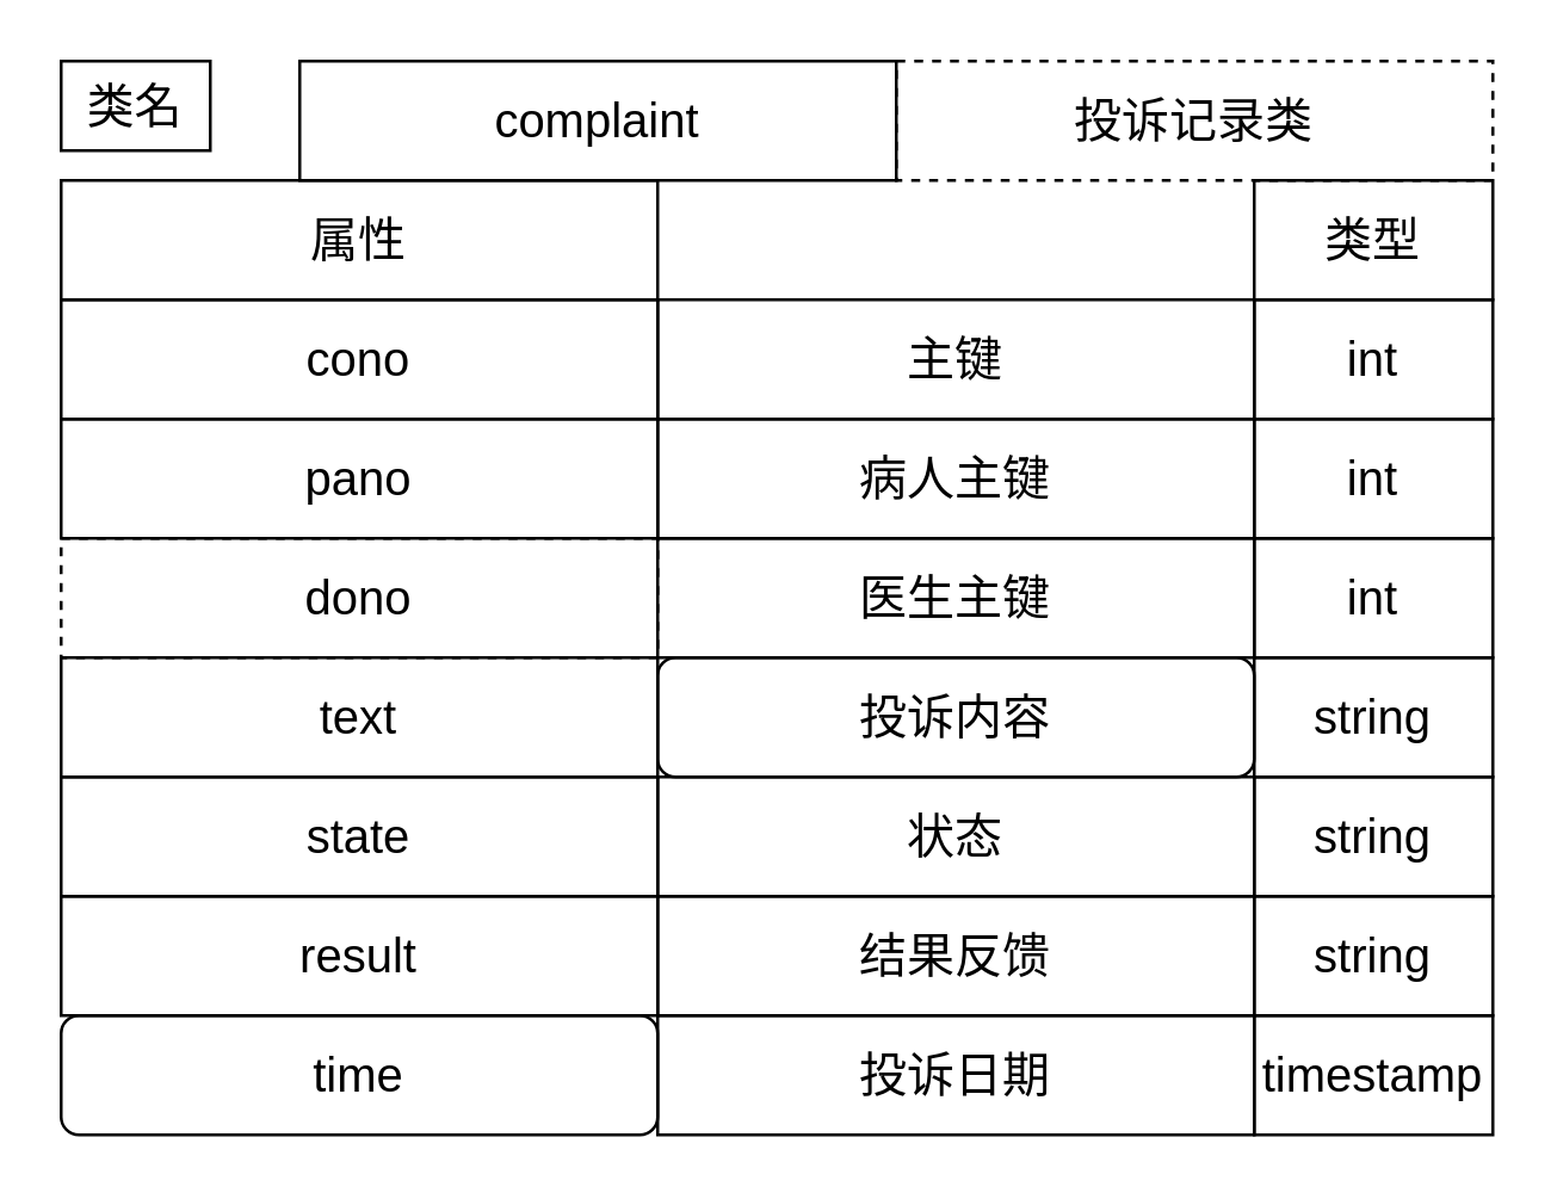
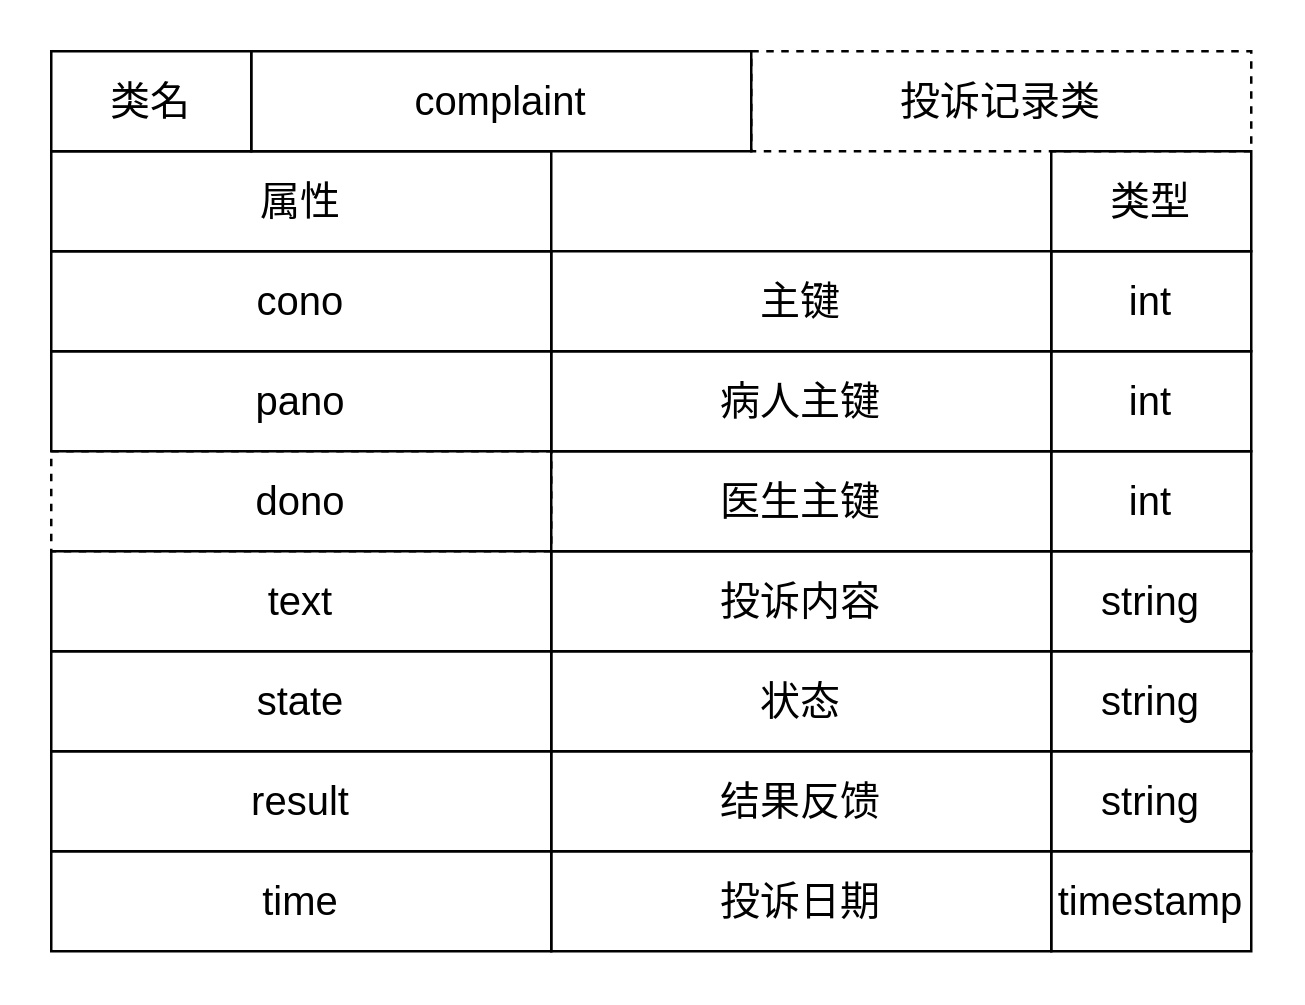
  <mxCell id="0" />
  <mxCell id="1" parent="0" />
- <mxCell id="2" value="&lt;font style=&quot;font-size: 16px;&quot;&gt;类名&lt;/font&gt;" style="rounded=0;whiteSpace=wrap;html=1;fillColor=none;" parent="1" vertex="1"><mxGeometry x="20" y="20" width="50" height="30" as="geometry" /></mxCell>
+ <mxCell id="2" value="&lt;font style=&quot;font-size: 16px;&quot;&gt;类名&lt;/font&gt;" style="rounded=0;whiteSpace=wrap;html=1;fillColor=none;" parent="1" vertex="1"><mxGeometry x="20" y="20" width="80" height="40" as="geometry" /></mxCell>
  <mxCell id="3" value="&lt;font style=&quot;font-size: 16px;&quot;&gt;complaint&lt;/font&gt;" style="rounded=0;whiteSpace=wrap;html=1;fillColor=none;" parent="1" vertex="1"><mxGeometry x="100" y="20" width="200" height="40" as="geometry" /></mxCell>
  <mxCell id="4" value="&lt;span style=&quot;font-size: 16px;&quot;&gt;投诉记录类&lt;/span&gt;" style="rounded=0;whiteSpace=wrap;html=1;fillColor=none;dashed=1;" parent="1" vertex="1"><mxGeometry x="300" y="20" width="200" height="40" as="geometry" /></mxCell>
  <mxCell id="5" value="&lt;font style=&quot;font-size: 16px;&quot;&gt;属性&lt;/font&gt;" style="rounded=0;whiteSpace=wrap;html=1;fillColor=none;" parent="1" vertex="1"><mxGeometry x="20" y="60" width="200" height="40" as="geometry" /></mxCell>
  <mxCell id="6" value="&lt;font style=&quot;font-size: 16px;&quot;&gt;类型&lt;/font&gt;" style="rounded=0;whiteSpace=wrap;html=1;fillColor=none;" parent="1" vertex="1"><mxGeometry x="420" y="60" width="80" height="40" as="geometry" /></mxCell>
  <mxCell id="7" value="&lt;font style=&quot;font-size: 16px;&quot;&gt;cono&lt;/font&gt;" style="rounded=0;whiteSpace=wrap;html=1;fillColor=none;" parent="1" vertex="1"><mxGeometry x="20" y="100" width="200" height="40" as="geometry" /></mxCell>
  <mxCell id="8" value="&lt;span style=&quot;font-size: 16px;&quot;&gt;主键&lt;/span&gt;" style="rounded=0;whiteSpace=wrap;html=1;fillColor=none;" parent="1" vertex="1"><mxGeometry x="220" y="100" width="200" height="40" as="geometry" /></mxCell>
  <mxCell id="9" value="&lt;font style=&quot;font-size: 16px;&quot;&gt;int&lt;/font&gt;" style="rounded=0;whiteSpace=wrap;html=1;fillColor=none;" parent="1" vertex="1"><mxGeometry x="420" y="100" width="80" height="40" as="geometry" /></mxCell>
  <mxCell id="10" value="&lt;font style=&quot;font-size: 16px;&quot;&gt;text&lt;/font&gt;" style="rounded=0;whiteSpace=wrap;html=1;fillColor=none;" parent="1" vertex="1"><mxGeometry x="20" y="220" width="200" height="40" as="geometry" /></mxCell>
- <mxCell id="11" value="&lt;span style=&quot;font-size: 16px;&quot;&gt;投诉内容&lt;/span&gt;" style="whiteSpace=wrap;html=1;fillColor=none;rounded=1;" parent="1" vertex="1"><mxGeometry x="220" y="220" width="200" height="40" as="geometry" /></mxCell>
+ <mxCell id="11" value="&lt;span style=&quot;font-size: 16px;&quot;&gt;投诉内容&lt;/span&gt;" style="rounded=0;whiteSpace=wrap;html=1;fillColor=none;" parent="1" vertex="1"><mxGeometry x="220" y="220" width="200" height="40" as="geometry" /></mxCell>
  <mxCell id="12" value="&lt;font style=&quot;font-size: 16px;&quot;&gt;string&lt;/font&gt;" style="rounded=0;whiteSpace=wrap;html=1;fillColor=none;" parent="1" vertex="1"><mxGeometry x="420" y="220" width="80" height="40" as="geometry" /></mxCell>
  <mxCell id="13" value="&lt;font style=&quot;font-size: 16px;&quot;&gt;pano&lt;/font&gt;" style="rounded=0;whiteSpace=wrap;html=1;fillColor=none;" parent="1" vertex="1"><mxGeometry x="20" y="140" width="200" height="40" as="geometry" /></mxCell>
  <mxCell id="14" value="&lt;span style=&quot;font-size: 16px;&quot;&gt;病人主键&lt;/span&gt;" style="rounded=0;whiteSpace=wrap;html=1;fillColor=none;" parent="1" vertex="1"><mxGeometry x="220" y="140" width="200" height="40" as="geometry" /></mxCell>
  <mxCell id="15" value="&lt;font style=&quot;font-size: 16px;&quot;&gt;int&lt;/font&gt;" style="rounded=0;whiteSpace=wrap;html=1;fillColor=none;" parent="1" vertex="1"><mxGeometry x="420" y="140" width="80" height="40" as="geometry" /></mxCell>
  <mxCell id="16" value="&lt;font style=&quot;font-size: 16px;&quot;&gt;dono&lt;/font&gt;" style="rounded=0;whiteSpace=wrap;html=1;fillColor=none;dashed=1;" parent="1" vertex="1"><mxGeometry x="20" y="180" width="200" height="40" as="geometry" /></mxCell>
  <mxCell id="17" value="&lt;span style=&quot;font-size: 16px;&quot;&gt;医生主键&lt;/span&gt;" style="rounded=0;whiteSpace=wrap;html=1;fillColor=none;" parent="1" vertex="1"><mxGeometry x="220" y="180" width="200" height="40" as="geometry" /></mxCell>
  <mxCell id="18" value="&lt;font style=&quot;font-size: 16px;&quot;&gt;int&lt;/font&gt;" style="rounded=0;whiteSpace=wrap;html=1;fillColor=none;" parent="1" vertex="1"><mxGeometry x="420" y="180" width="80" height="40" as="geometry" /></mxCell>
  <mxCell id="19" value="&lt;font style=&quot;font-size: 16px;&quot;&gt;state&lt;/font&gt;" style="rounded=0;whiteSpace=wrap;html=1;fillColor=none;" parent="1" vertex="1"><mxGeometry x="20" y="260" width="200" height="40" as="geometry" /></mxCell>
  <mxCell id="20" value="&lt;span style=&quot;font-size: 16px;&quot;&gt;状态&lt;/span&gt;" style="rounded=0;whiteSpace=wrap;html=1;fillColor=none;" parent="1" vertex="1"><mxGeometry x="220" y="260" width="200" height="40" as="geometry" /></mxCell>
  <mxCell id="21" value="&lt;font style=&quot;font-size: 16px;&quot;&gt;string&lt;/font&gt;" style="rounded=0;whiteSpace=wrap;html=1;fillColor=none;" parent="1" vertex="1"><mxGeometry x="420" y="260" width="80" height="40" as="geometry" /></mxCell>
  <mxCell id="22" value="&lt;font style=&quot;font-size: 16px;&quot;&gt;result&lt;/font&gt;" style="rounded=0;whiteSpace=wrap;html=1;fillColor=none;" parent="1" vertex="1"><mxGeometry x="20" y="300" width="200" height="40" as="geometry" /></mxCell>
  <mxCell id="23" value="&lt;span style=&quot;font-size: 16px;&quot;&gt;结果反馈&lt;/span&gt;" style="rounded=0;whiteSpace=wrap;html=1;fillColor=none;" parent="1" vertex="1"><mxGeometry x="220" y="300" width="200" height="40" as="geometry" /></mxCell>
  <mxCell id="24" value="&lt;font style=&quot;font-size: 16px;&quot;&gt;string&lt;/font&gt;" style="rounded=0;whiteSpace=wrap;html=1;fillColor=none;" parent="1" vertex="1"><mxGeometry x="420" y="300" width="80" height="40" as="geometry" /></mxCell>
- <mxCell id="25" value="&lt;font style=&quot;font-size: 16px;&quot;&gt;time&lt;/font&gt;" style="whiteSpace=wrap;html=1;fillColor=none;rounded=1;" parent="1" vertex="1"><mxGeometry x="20" y="340" width="200" height="40" as="geometry" /></mxCell>
+ <mxCell id="25" value="&lt;font style=&quot;font-size: 16px;&quot;&gt;time&lt;/font&gt;" style="rounded=0;whiteSpace=wrap;html=1;fillColor=none;" parent="1" vertex="1"><mxGeometry x="20" y="340" width="200" height="40" as="geometry" /></mxCell>
  <mxCell id="26" value="&lt;span style=&quot;font-size: 16px;&quot;&gt;投诉日期&lt;/span&gt;" style="rounded=0;whiteSpace=wrap;html=1;fillColor=none;" parent="1" vertex="1"><mxGeometry x="220" y="340" width="200" height="40" as="geometry" /></mxCell>
  <mxCell id="27" value="&lt;font style=&quot;font-size: 16px;&quot;&gt;timestamp&lt;/font&gt;" style="rounded=0;whiteSpace=wrap;html=1;fillColor=none;" parent="1" vertex="1"><mxGeometry x="420" y="340" width="80" height="40" as="geometry" /></mxCell>
